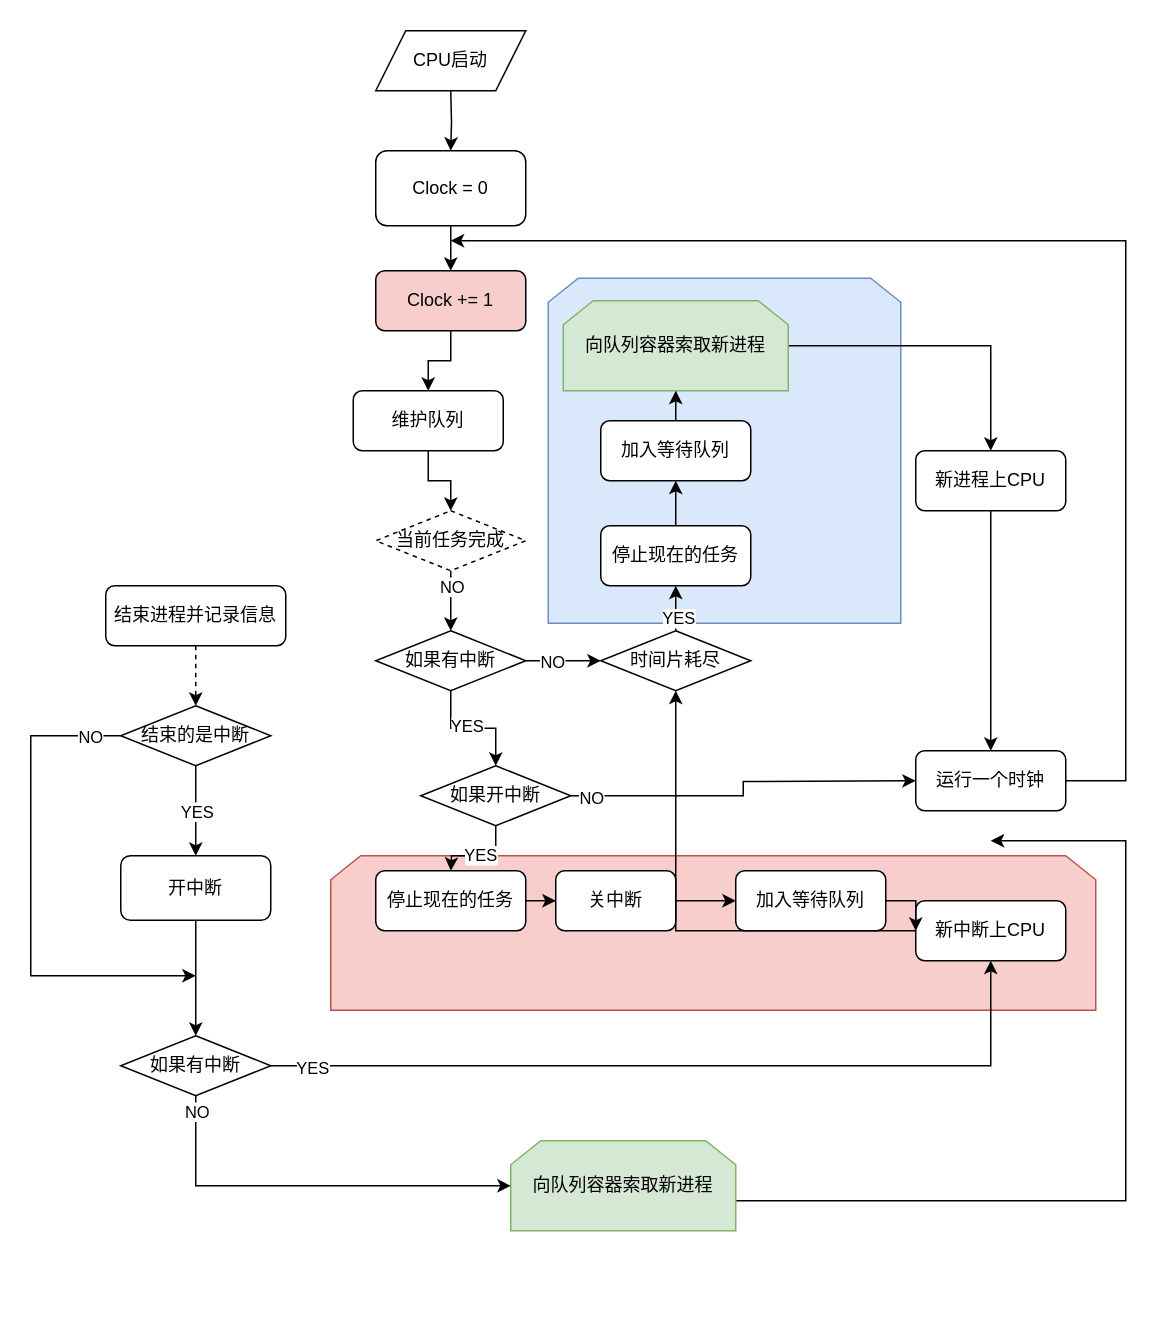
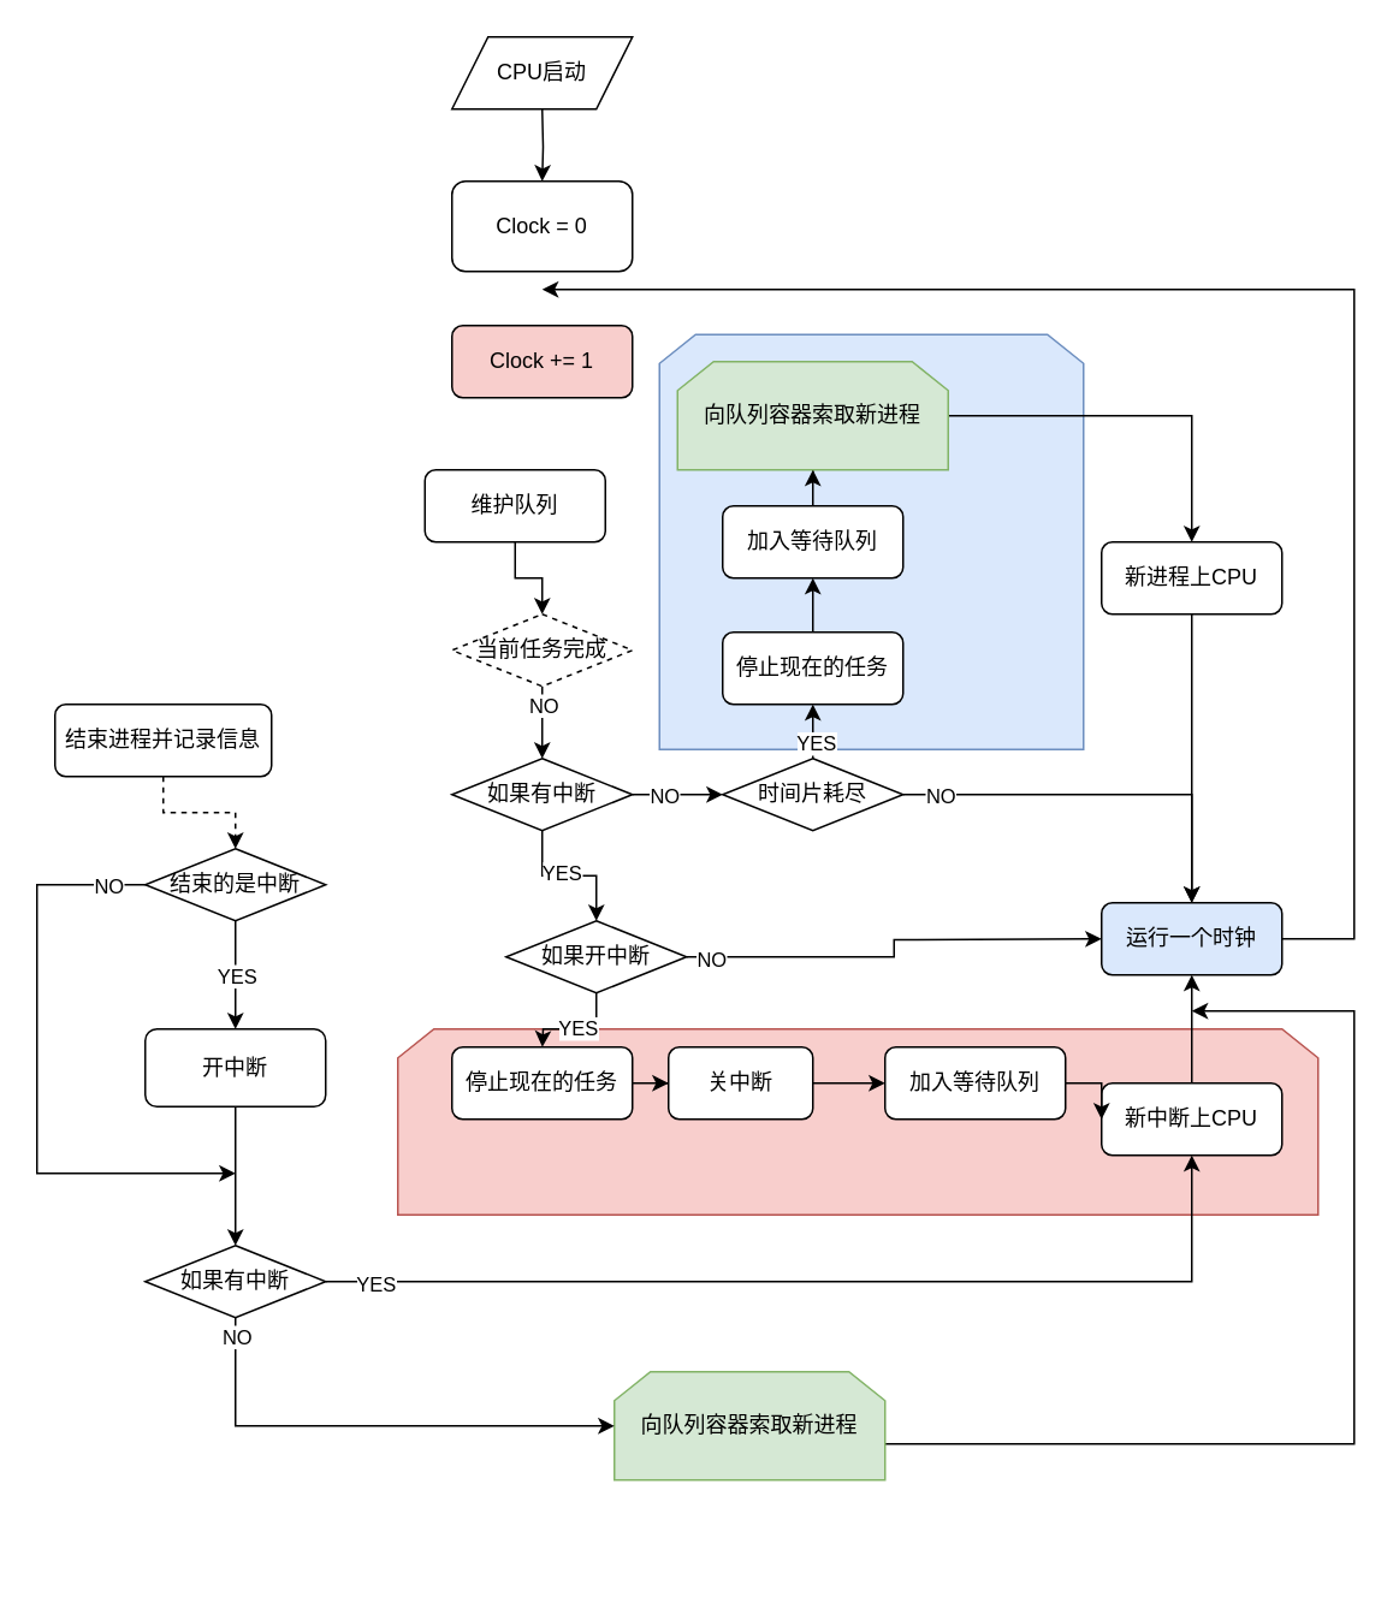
  <mxCell id="0" />
  <mxCell id="1" parent="0" />
  <mxCell id="2" value="" style="shape=loopLimit;whiteSpace=wrap;html=1;fillColor=#dae8fc;strokeColor=#6c8ebf;" parent="1" vertex="1"><mxGeometry x="365" y="185" width="235" height="230" as="geometry" /></mxCell>
  <mxCell id="3" value="" style="shape=loopLimit;whiteSpace=wrap;html=1;fillColor=#f8cecc;strokeColor=#b85450;" parent="1" vertex="1"><mxGeometry x="220" y="570" width="510" height="103" as="geometry" /></mxCell>
  <mxCell id="4" value="CPU启动" style="shape=parallelogram;perimeter=parallelogramPerimeter;whiteSpace=wrap;html=1;fixedSize=1;" parent="1" vertex="1"><mxGeometry x="250" y="20" width="100" height="40" as="geometry" /></mxCell>
  <mxCell id="5" style="edgeStyle=orthogonalEdgeStyle;rounded=0;orthogonalLoop=1;jettySize=auto;html=1;entryX=0.5;entryY=0;entryDx=0;entryDy=0;" parent="1" target="7" edge="1"><mxGeometry relative="1" as="geometry"><mxPoint x="300" y="60" as="sourcePoint" /></mxGeometry></mxCell>
- <mxCell id="6" style="edgeStyle=orthogonalEdgeStyle;rounded=0;orthogonalLoop=1;jettySize=auto;html=1;entryX=0.5;entryY=0;entryDx=0;entryDy=0;" parent="1" source="7" target="9" edge="1"><mxGeometry relative="1" as="geometry" /></mxCell>
  <mxCell id="7" value="Clock = 0" style="rounded=1;whiteSpace=wrap;html=1;" parent="1" vertex="1"><mxGeometry x="250" y="100" width="100" height="50" as="geometry" /></mxCell>
- <mxCell id="8" style="edgeStyle=orthogonalEdgeStyle;rounded=0;orthogonalLoop=1;jettySize=auto;html=1;entryX=0.5;entryY=0;entryDx=0;entryDy=0;" parent="1" source="9" target="11" edge="1"><mxGeometry relative="1" as="geometry" /></mxCell>
  <mxCell id="9" value="Clock += 1" style="rounded=1;whiteSpace=wrap;html=1;fillColor=#f8cecc;" parent="1" vertex="1"><mxGeometry x="250" y="180" width="100" height="40" as="geometry" /></mxCell>
  <mxCell id="10" style="edgeStyle=orthogonalEdgeStyle;rounded=0;orthogonalLoop=1;jettySize=auto;html=1;entryX=0.5;entryY=0;entryDx=0;entryDy=0;" parent="1" source="11" target="14" edge="1"><mxGeometry relative="1" as="geometry" /></mxCell>
  <mxCell id="11" value="维护队列" style="rounded=1;whiteSpace=wrap;html=1;" parent="1" vertex="1"><mxGeometry x="235" y="260" width="100" height="40" as="geometry" /></mxCell>
  <mxCell id="12" style="edgeStyle=orthogonalEdgeStyle;rounded=0;orthogonalLoop=1;jettySize=auto;html=1;entryX=0.5;entryY=0;entryDx=0;entryDy=0;" parent="1" source="14" target="29" edge="1"><mxGeometry relative="1" as="geometry" /></mxCell>
  <mxCell id="13" value="NO" style="edgeLabel;html=1;align=center;verticalAlign=middle;resizable=0;points=[];" parent="12" vertex="1" connectable="0"><mxGeometry x="-0.38" y="-1" relative="1" as="geometry"><mxPoint x="1" y="-2" as="offset" /></mxGeometry></mxCell>
  <mxCell id="14" value="当前任务完成" style="rhombus;whiteSpace=wrap;html=1;dashed=1;" parent="1" vertex="1"><mxGeometry x="250" y="340" width="100" height="40" as="geometry" /></mxCell>
  <mxCell id="15" style="edgeStyle=orthogonalEdgeStyle;rounded=0;orthogonalLoop=1;jettySize=auto;html=1;entryX=0.5;entryY=0;entryDx=0;entryDy=0;dashed=1;" parent="1" source="16" target="21" edge="1"><mxGeometry relative="1" as="geometry" /></mxCell>
- <mxCell id="16" value="结束进程并记录信息" style="rounded=1;whiteSpace=wrap;html=1;" parent="1" vertex="1"><mxGeometry x="70" y="390" width="120" height="40" as="geometry" /></mxCell>
+ <mxCell id="16" value="结束进程并记录信息" style="rounded=1;whiteSpace=wrap;html=1;" parent="1" vertex="1"><mxGeometry x="30" y="390" width="120" height="40" as="geometry" /></mxCell>
  <mxCell id="17" style="edgeStyle=orthogonalEdgeStyle;rounded=0;orthogonalLoop=1;jettySize=auto;html=1;" parent="1" source="21" edge="1"><mxGeometry relative="1" as="geometry"><Array as="points" /><mxPoint x="130" y="570" as="targetPoint" /></mxGeometry></mxCell>
  <mxCell id="18" value="YES" style="edgeLabel;html=1;align=center;verticalAlign=middle;resizable=0;points=[];" parent="17" vertex="1" connectable="0"><mxGeometry x="0.035" relative="1" as="geometry"><mxPoint as="offset" /></mxGeometry></mxCell>
  <mxCell id="19" style="edgeStyle=orthogonalEdgeStyle;rounded=0;orthogonalLoop=1;jettySize=auto;html=1;" edge="1" parent="1" source="21"><mxGeometry relative="1" as="geometry"><mxPoint x="130" y="650" as="targetPoint" /><Array as="points"><mxPoint x="20" y="490" /><mxPoint x="20" y="650" /></Array></mxGeometry></mxCell>
  <mxCell id="20" value="NO" style="edgeLabel;html=1;align=center;verticalAlign=middle;resizable=0;points=[];" vertex="1" connectable="0" parent="19"><mxGeometry x="-0.887" y="2" relative="1" as="geometry"><mxPoint x="-2" y="-2" as="offset" /></mxGeometry></mxCell>
  <mxCell id="21" value="结束的是中断" style="rhombus;whiteSpace=wrap;html=1;" parent="1" vertex="1"><mxGeometry x="80" y="470" width="100" height="40" as="geometry" /></mxCell>
  <mxCell id="22" style="edgeStyle=orthogonalEdgeStyle;rounded=0;orthogonalLoop=1;jettySize=auto;html=1;entryX=0.5;entryY=0;entryDx=0;entryDy=0;" parent="1" source="23" target="50" edge="1"><mxGeometry relative="1" as="geometry" /></mxCell>
  <mxCell id="23" value="开中断" style="rounded=1;whiteSpace=wrap;html=1;" parent="1" vertex="1"><mxGeometry x="80" y="570" width="100" height="43" as="geometry" /></mxCell>
  <mxCell id="24" style="edgeStyle=orthogonalEdgeStyle;rounded=0;orthogonalLoop=1;jettySize=auto;html=1;" parent="1" source="29" target="33" edge="1"><mxGeometry relative="1" as="geometry" /></mxCell>
  <mxCell id="25" value="YES" style="edgeLabel;html=1;align=center;verticalAlign=middle;resizable=0;points=[];" parent="24" vertex="1" connectable="0"><mxGeometry x="-0.133" y="2" relative="1" as="geometry"><mxPoint as="offset" /></mxGeometry></mxCell>
  <mxCell id="26" style="edgeStyle=orthogonalEdgeStyle;rounded=0;orthogonalLoop=1;jettySize=auto;html=1;" parent="1" source="29" edge="1"><mxGeometry relative="1" as="geometry"><mxPoint x="400" y="440" as="targetPoint" /></mxGeometry></mxCell>
  <mxCell id="27" value="NO" style="edgeLabel;html=1;align=center;verticalAlign=middle;resizable=0;points=[];" parent="26" vertex="1" connectable="0"><mxGeometry x="-0.416" relative="1" as="geometry"><mxPoint x="-83" as="offset" /></mxGeometry></mxCell>
  <mxCell id="28" value="NO" style="edgeLabel;html=1;align=center;verticalAlign=middle;resizable=0;points=[];" parent="26" vertex="1" connectable="0"><mxGeometry x="-0.311" relative="1" as="geometry"><mxPoint as="offset" /></mxGeometry></mxCell>
  <mxCell id="29" value="如果有中断" style="rhombus;whiteSpace=wrap;html=1;" parent="1" vertex="1"><mxGeometry x="250" y="420" width="100" height="40" as="geometry" /></mxCell>
  <mxCell id="30" value="YES" style="edgeStyle=orthogonalEdgeStyle;rounded=0;orthogonalLoop=1;jettySize=auto;html=1;exitX=0.5;exitY=1;exitDx=0;exitDy=0;" parent="1" source="33" edge="1"><mxGeometry relative="1" as="geometry"><mxPoint x="300.048" y="580" as="targetPoint" /></mxGeometry></mxCell>
  <mxCell id="31" style="edgeStyle=orthogonalEdgeStyle;rounded=0;orthogonalLoop=1;jettySize=auto;html=1;" parent="1" source="33" edge="1"><mxGeometry relative="1" as="geometry"><mxPoint x="610" y="520" as="targetPoint" /></mxGeometry></mxCell>
  <mxCell id="32" value="NO" style="edgeLabel;html=1;align=center;verticalAlign=middle;resizable=0;points=[];" parent="31" vertex="1" connectable="0"><mxGeometry x="-0.894" y="-1" relative="1" as="geometry"><mxPoint as="offset" /></mxGeometry></mxCell>
  <mxCell id="33" value="如果开中断" style="rhombus;whiteSpace=wrap;html=1;" parent="1" vertex="1"><mxGeometry x="280" y="510" width="100" height="40" as="geometry" /></mxCell>
  <mxCell id="34" style="edgeStyle=orthogonalEdgeStyle;rounded=0;orthogonalLoop=1;jettySize=auto;html=1;" parent="1" source="35" edge="1"><mxGeometry relative="1" as="geometry"><mxPoint x="300" y="160" as="targetPoint" /><Array as="points"><mxPoint x="750" y="520" /><mxPoint x="750" y="160" /></Array></mxGeometry></mxCell>
- <mxCell id="35" value="运行一个时钟" style="rounded=1;whiteSpace=wrap;html=1;" parent="1" vertex="1"><mxGeometry x="610" y="500" width="100" height="40" as="geometry" /></mxCell>
+ <mxCell id="35" value="运行一个时钟" style="rounded=1;whiteSpace=wrap;html=1;fillColor=#dae8fc;" parent="1" vertex="1"><mxGeometry x="610" y="500" width="100" height="40" as="geometry" /></mxCell>
  <mxCell id="36" style="edgeStyle=orthogonalEdgeStyle;rounded=0;orthogonalLoop=1;jettySize=auto;html=1;entryX=0;entryY=0.5;entryDx=0;entryDy=0;" parent="1" source="37" target="39" edge="1"><mxGeometry relative="1" as="geometry" /></mxCell>
  <mxCell id="37" value="停止现在的任务" style="rounded=1;whiteSpace=wrap;html=1;" parent="1" vertex="1"><mxGeometry x="250" y="580" width="100" height="40" as="geometry" /></mxCell>
  <mxCell id="38" style="edgeStyle=orthogonalEdgeStyle;rounded=0;orthogonalLoop=1;jettySize=auto;html=1;" edge="1" parent="1" source="39" target="65"><mxGeometry relative="1" as="geometry" /></mxCell>
  <mxCell id="39" value="关中断" style="rounded=1;whiteSpace=wrap;html=1;" parent="1" vertex="1"><mxGeometry x="370" y="580" width="80" height="40" as="geometry" /></mxCell>
- <mxCell id="40" style="edgeStyle=orthogonalEdgeStyle;rounded=0;orthogonalLoop=1;jettySize=auto;html=1;" edge="1" parent="1" source="41" target="55"><mxGeometry relative="1" as="geometry" /></mxCell>
+ <mxCell id="40" style="edgeStyle=orthogonalEdgeStyle;rounded=0;orthogonalLoop=1;jettySize=auto;html=1;entryX=0.5;entryY=1;entryDx=0;entryDy=0;" edge="1" parent="1" source="41" target="35"><mxGeometry relative="1" as="geometry" /></mxCell>
  <mxCell id="41" value="新中断上CPU" style="rounded=1;whiteSpace=wrap;html=1;" parent="1" vertex="1"><mxGeometry x="610" y="600" width="100" height="40" as="geometry" /></mxCell>
  <mxCell id="42" value="&amp;nbsp;&amp;nbsp;" style="text;html=1;align=center;verticalAlign=middle;whiteSpace=wrap;rounded=0;" parent="1" vertex="1"><mxGeometry x="410" y="690" width="60" height="30" as="geometry" /></mxCell>
  <mxCell id="43" value="&amp;nbsp;&amp;nbsp;&lt;div&gt;&lt;br&gt;&lt;/div&gt;" style="text;html=1;align=center;verticalAlign=middle;whiteSpace=wrap;rounded=0;" parent="1" vertex="1"><mxGeometry x="450" y="80" width="60" height="30" as="geometry" /></mxCell>
  <mxCell id="44" style="edgeStyle=orthogonalEdgeStyle;rounded=0;orthogonalLoop=1;jettySize=auto;html=1;" parent="1" source="45" edge="1"><mxGeometry relative="1" as="geometry"><mxPoint x="660" y="560" as="targetPoint" /><Array as="points"><mxPoint x="750" y="800" /><mxPoint x="750" y="560" /></Array></mxGeometry></mxCell>
  <mxCell id="45" value="向队列容器索取新进程" style="shape=loopLimit;whiteSpace=wrap;html=1;fillColor=#d5e8d4;strokeColor=#82b366;" parent="1" vertex="1"><mxGeometry x="340" y="760" width="150" height="60" as="geometry" /></mxCell>
  <mxCell id="46" style="edgeStyle=orthogonalEdgeStyle;rounded=0;orthogonalLoop=1;jettySize=auto;html=1;entryX=0.5;entryY=1;entryDx=0;entryDy=0;" parent="1" source="50" target="41" edge="1"><mxGeometry relative="1" as="geometry" /></mxCell>
  <mxCell id="47" value="YES" style="edgeLabel;html=1;align=center;verticalAlign=middle;resizable=0;points=[];" vertex="1" connectable="0" parent="46"><mxGeometry x="-0.903" y="-1" relative="1" as="geometry"><mxPoint as="offset" /></mxGeometry></mxCell>
  <mxCell id="48" style="edgeStyle=orthogonalEdgeStyle;rounded=0;orthogonalLoop=1;jettySize=auto;html=1;entryX=0;entryY=0.5;entryDx=0;entryDy=0;" edge="1" parent="1" source="50" target="45"><mxGeometry relative="1" as="geometry"><mxPoint x="130" y="800" as="targetPoint" /><Array as="points"><mxPoint x="130" y="790" /></Array></mxGeometry></mxCell>
  <mxCell id="49" value="NO" style="edgeLabel;html=1;align=center;verticalAlign=middle;resizable=0;points=[];" vertex="1" connectable="0" parent="48"><mxGeometry x="-0.52" relative="1" as="geometry"><mxPoint x="-5" y="-50" as="offset" /></mxGeometry></mxCell>
  <mxCell id="50" value="如果有中断" style="rhombus;whiteSpace=wrap;html=1;" parent="1" vertex="1"><mxGeometry x="80" y="690" width="100" height="40" as="geometry" /></mxCell>
+ <mxCell id="51" style="edgeStyle=orthogonalEdgeStyle;rounded=0;orthogonalLoop=1;jettySize=auto;html=1;" parent="1" source="55" target="35" edge="1"><mxGeometry relative="1" as="geometry" /></mxCell>
+ <mxCell id="52" value="NO" style="edgeLabel;html=1;align=center;verticalAlign=middle;resizable=0;points=[];" parent="51" vertex="1" connectable="0"><mxGeometry x="-0.684" y="2" relative="1" as="geometry"><mxPoint x="-15" y="2" as="offset" /></mxGeometry></mxCell>
  <mxCell id="53" style="edgeStyle=orthogonalEdgeStyle;rounded=0;orthogonalLoop=1;jettySize=auto;html=1;" parent="1" source="55" edge="1"><mxGeometry relative="1" as="geometry"><mxPoint x="450" y="390" as="targetPoint" /></mxGeometry></mxCell>
  <mxCell id="54" value="YES" style="edgeLabel;html=1;align=center;verticalAlign=middle;resizable=0;points=[];" parent="53" vertex="1" connectable="0"><mxGeometry x="-0.379" y="-1" relative="1" as="geometry"><mxPoint as="offset" /></mxGeometry></mxCell>
  <mxCell id="55" value="时间片耗尽" style="rhombus;whiteSpace=wrap;html=1;" parent="1" vertex="1"><mxGeometry x="400" y="420" width="100" height="40" as="geometry" /></mxCell>
  <mxCell id="56" style="edgeStyle=orthogonalEdgeStyle;rounded=0;orthogonalLoop=1;jettySize=auto;html=1;entryX=0.5;entryY=1;entryDx=0;entryDy=0;" parent="1" source="57" target="59" edge="1"><mxGeometry relative="1" as="geometry" /></mxCell>
  <mxCell id="57" value="停止现在的任务" style="rounded=1;whiteSpace=wrap;html=1;" parent="1" vertex="1"><mxGeometry x="400" y="350" width="100" height="40" as="geometry" /></mxCell>
  <mxCell id="58" style="edgeStyle=orthogonalEdgeStyle;rounded=0;orthogonalLoop=1;jettySize=auto;html=1;" parent="1" source="59" target="61" edge="1"><mxGeometry relative="1" as="geometry" /></mxCell>
  <mxCell id="59" value="加入等待队列" style="rounded=1;whiteSpace=wrap;html=1;" parent="1" vertex="1"><mxGeometry x="400" y="280" width="100" height="40" as="geometry" /></mxCell>
  <mxCell id="60" style="edgeStyle=orthogonalEdgeStyle;rounded=0;orthogonalLoop=1;jettySize=auto;html=1;" edge="1" parent="1" source="61" target="63"><mxGeometry relative="1" as="geometry" /></mxCell>
  <mxCell id="61" value="向队列容器索取新进程" style="shape=loopLimit;whiteSpace=wrap;html=1;fillColor=#d5e8d4;strokeColor=#82b366;" parent="1" vertex="1"><mxGeometry x="375" y="200" width="150" height="60" as="geometry" /></mxCell>
  <mxCell id="62" style="edgeStyle=orthogonalEdgeStyle;rounded=0;orthogonalLoop=1;jettySize=auto;html=1;" edge="1" parent="1" source="63"><mxGeometry relative="1" as="geometry"><mxPoint x="660" y="500" as="targetPoint" /></mxGeometry></mxCell>
  <mxCell id="63" value="新进程上CPU" style="rounded=1;whiteSpace=wrap;html=1;" vertex="1" parent="1"><mxGeometry x="610" y="300" width="100" height="40" as="geometry" /></mxCell>
  <mxCell id="64" style="edgeStyle=orthogonalEdgeStyle;rounded=0;orthogonalLoop=1;jettySize=auto;html=1;" edge="1" parent="1" source="65" target="41"><mxGeometry relative="1" as="geometry" /></mxCell>
  <mxCell id="65" value="加入等待队列" style="rounded=1;whiteSpace=wrap;html=1;" vertex="1" parent="1"><mxGeometry x="490" y="580" width="100" height="40" as="geometry" /></mxCell>
  <mxCell id="66" value="&amp;nbsp;" style="text;html=1;align=center;verticalAlign=middle;whiteSpace=wrap;rounded=0;" vertex="1" parent="1"><mxGeometry x="340" y="840" width="60" height="30" as="geometry" /></mxCell>
